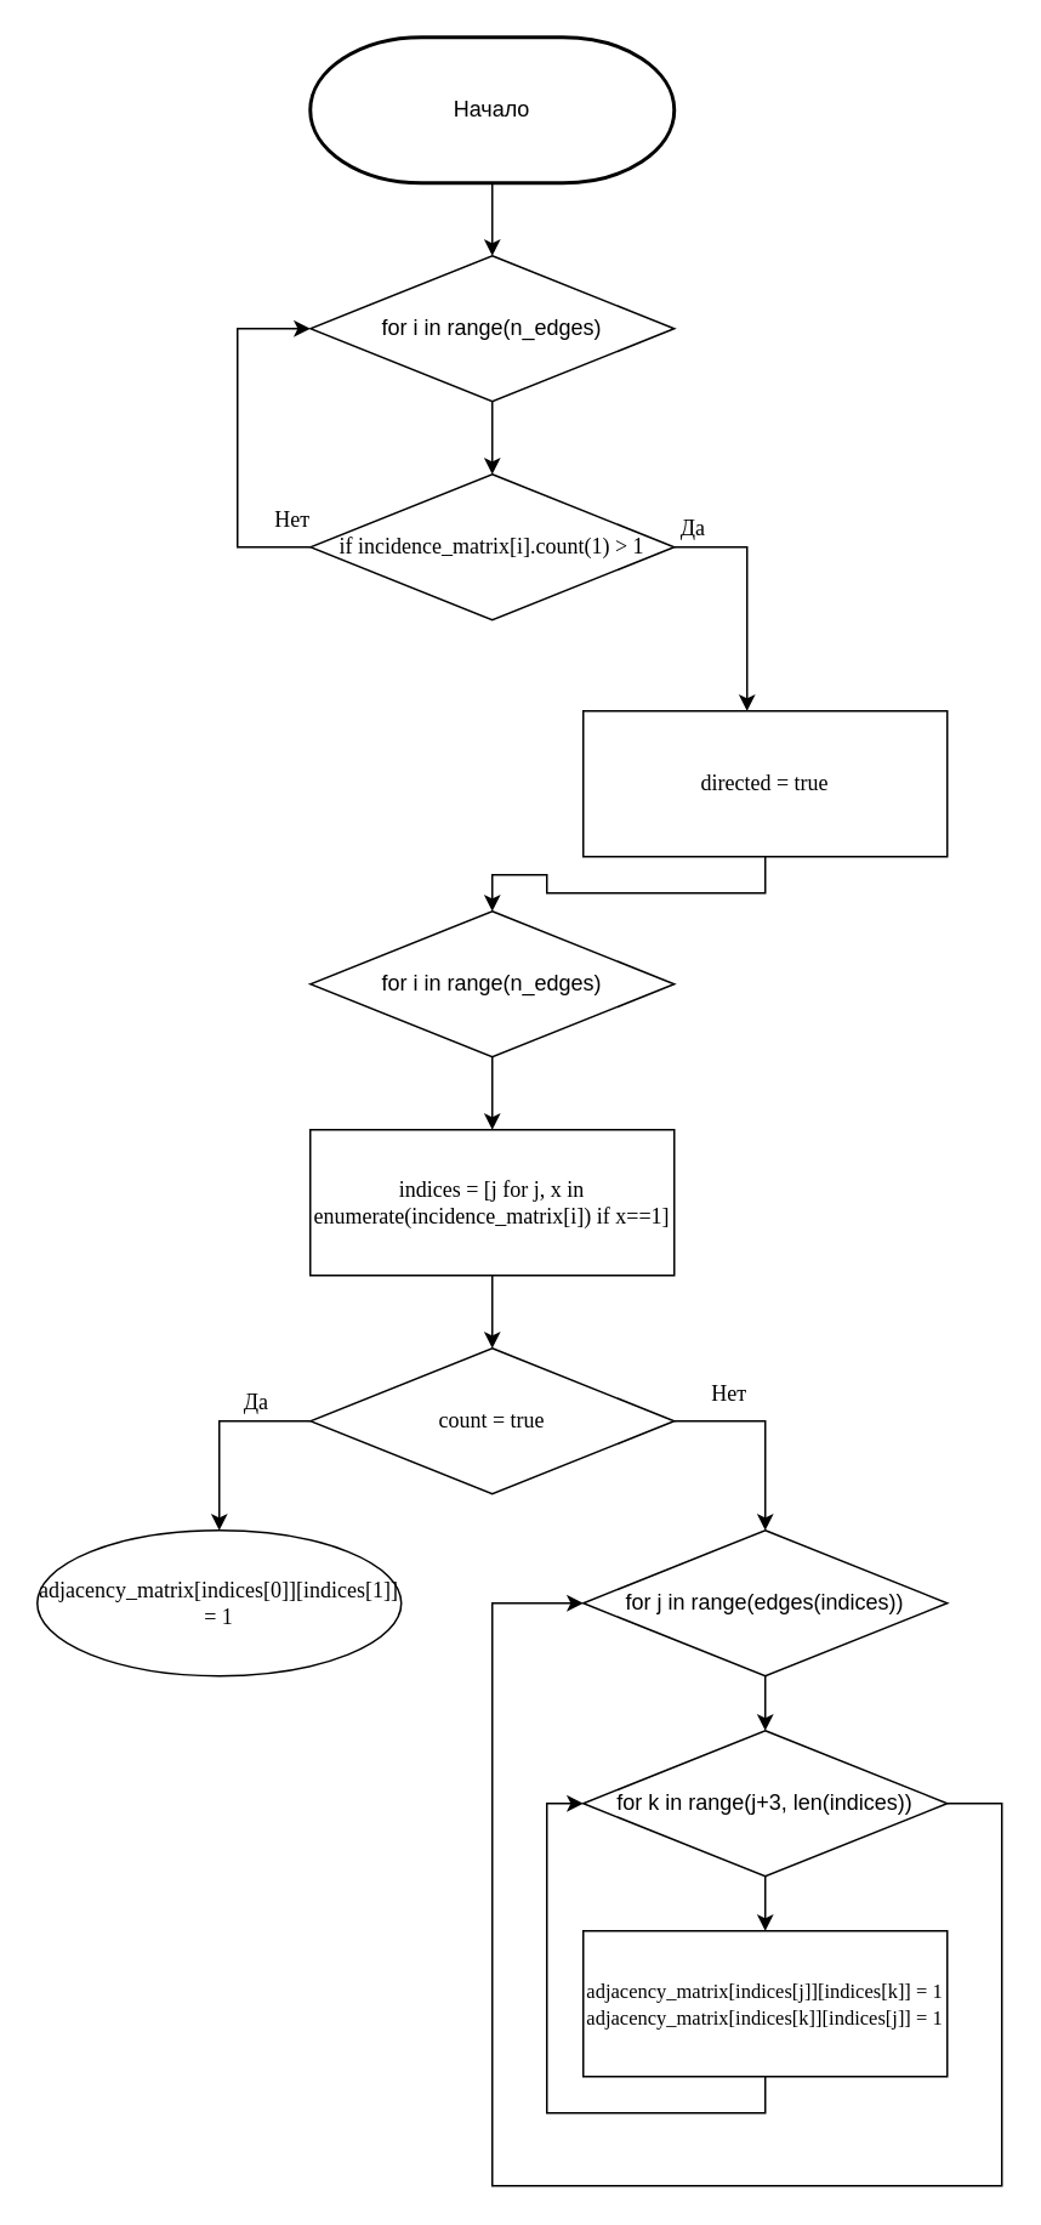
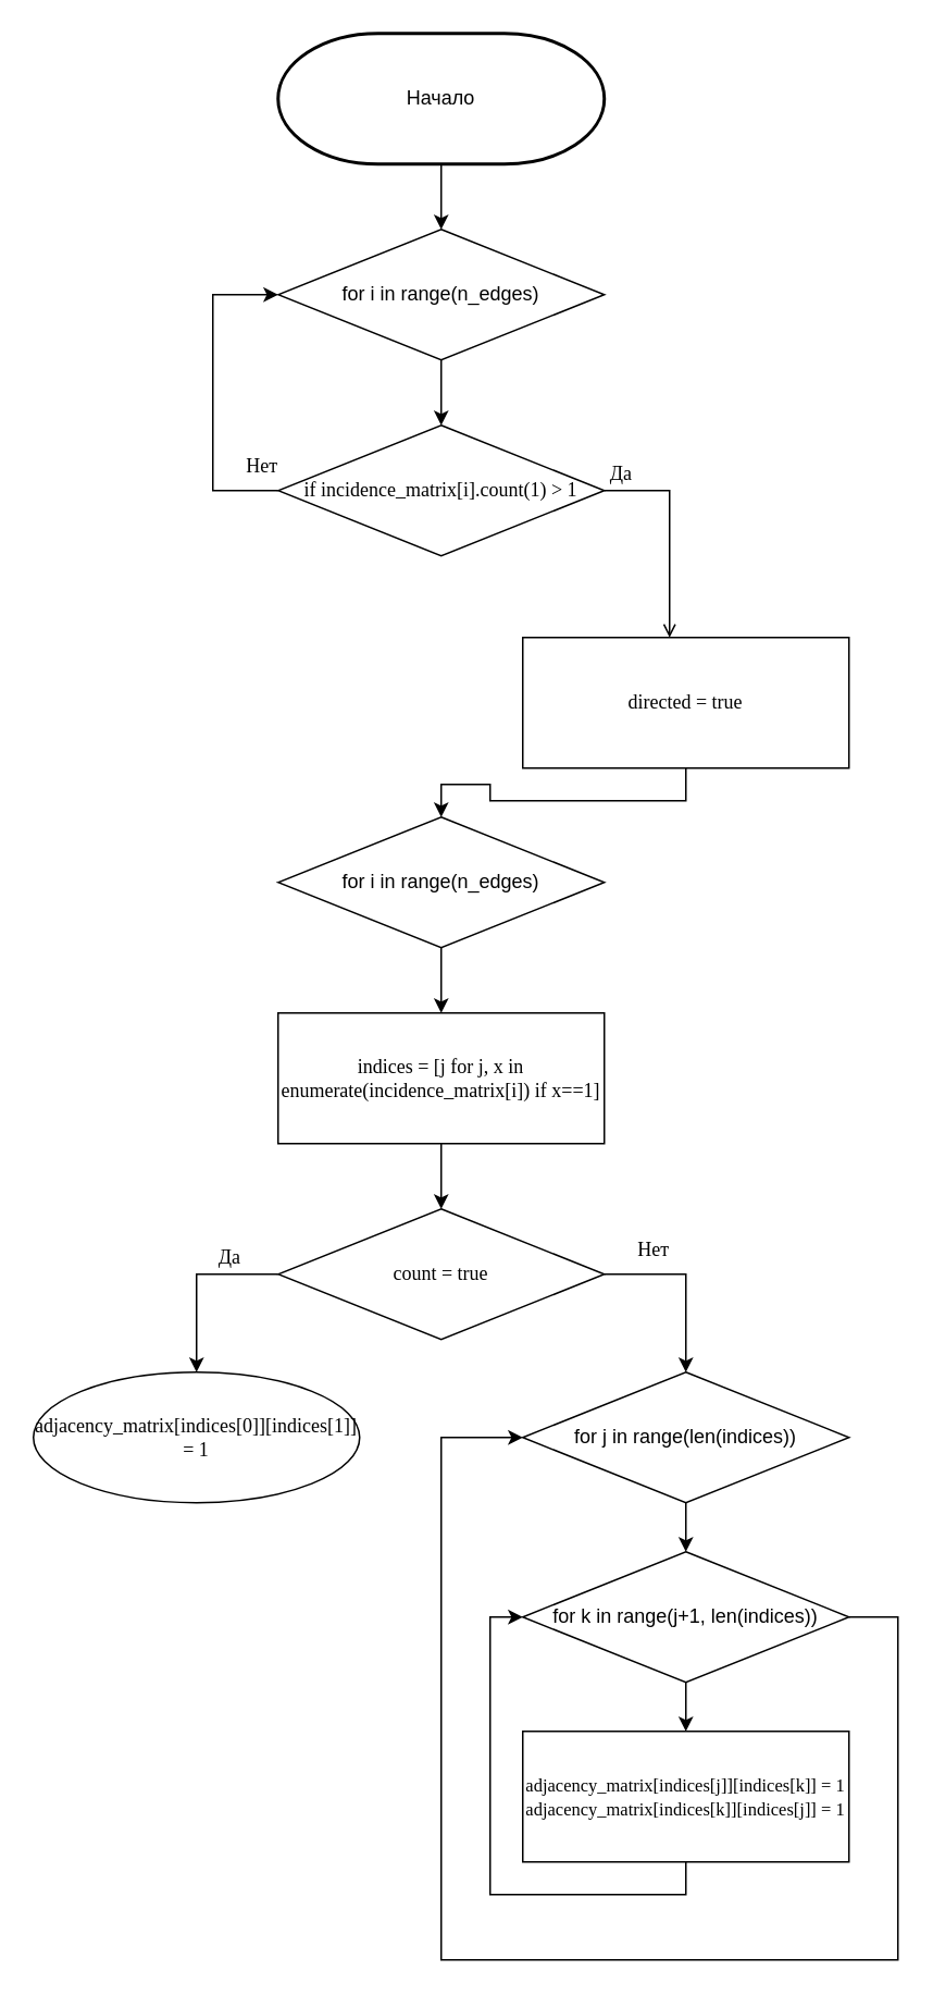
  <mxCell id="0" />
  <mxCell id="1" parent="0" />
  <mxCell id="2" style="edgeStyle=orthogonalEdgeStyle;rounded=0;orthogonalLoop=1;jettySize=auto;html=1;fontFamily=Times New Roman;fontColor=#000000;" edge="1" parent="1" source="3" target="5"><mxGeometry relative="1" as="geometry" /></mxCell>
  <mxCell id="3" value="Начало" style="strokeWidth=2;html=1;shape=mxgraph.flowchart.terminator;whiteSpace=wrap;" vertex="1" parent="1"><mxGeometry x="170" y="20" width="200" height="80" as="geometry" /></mxCell>
  <mxCell id="4" style="edgeStyle=orthogonalEdgeStyle;rounded=0;orthogonalLoop=1;jettySize=auto;html=1;fontFamily=Times New Roman;fontColor=#000000;" edge="1" parent="1" source="5" target="8"><mxGeometry relative="1" as="geometry" /></mxCell>
  <mxCell id="5" value="for i in range(n_edges)" style="rhombus;whiteSpace=wrap;html=1;" vertex="1" parent="1"><mxGeometry x="170" y="140" width="200" height="80" as="geometry" /></mxCell>
- <mxCell id="6" style="edgeStyle=orthogonalEdgeStyle;rounded=0;orthogonalLoop=1;jettySize=auto;html=1;fontFamily=Times New Roman;fontColor=#000000;" edge="1" parent="1" source="8" target="10"><mxGeometry relative="1" as="geometry"><Array as="points"><mxPoint x="410" y="300" /></Array></mxGeometry></mxCell>
+ <mxCell id="6" style="edgeStyle=orthogonalEdgeStyle;rounded=0;orthogonalLoop=1;jettySize=auto;html=1;fontFamily=Times New Roman;fontColor=#000000;endArrow=open;" edge="1" parent="1" source="8" target="10"><mxGeometry relative="1" as="geometry"><Array as="points"><mxPoint x="410" y="300" /></Array></mxGeometry></mxCell>
  <mxCell id="7" style="edgeStyle=orthogonalEdgeStyle;rounded=0;orthogonalLoop=1;jettySize=auto;html=1;entryX=0;entryY=0.5;entryDx=0;entryDy=0;fontFamily=Times New Roman;fontColor=#000000;" edge="1" parent="1" source="8" target="5"><mxGeometry relative="1" as="geometry"><Array as="points"><mxPoint x="130" y="300" /><mxPoint x="130" y="180" /></Array></mxGeometry></mxCell>
  <mxCell id="8" value="if incidence_matrix[i].count(1) &amp;gt; 1" style="rhombus;whiteSpace=wrap;html=1;fontFamily=Times New Roman;fontColor=#000000;" vertex="1" parent="1"><mxGeometry x="170" y="260" width="200" height="80" as="geometry" /></mxCell>
  <mxCell id="9" style="edgeStyle=orthogonalEdgeStyle;rounded=0;orthogonalLoop=1;jettySize=auto;html=1;entryX=0.5;entryY=0;entryDx=0;entryDy=0;fontFamily=Times New Roman;fontColor=#000000;" edge="1" parent="1" source="10" target="14"><mxGeometry relative="1" as="geometry" /></mxCell>
  <mxCell id="10" value="directed = true" style="rounded=0;whiteSpace=wrap;html=1;fontFamily=Times New Roman;fontColor=#000000;" vertex="1" parent="1"><mxGeometry x="320" y="390" width="200" height="80" as="geometry" /></mxCell>
  <mxCell id="11" value="Да" style="text;html=1;align=center;verticalAlign=middle;resizable=0;points=[];autosize=1;strokeColor=none;fillColor=none;fontFamily=Times New Roman;fontColor=#000000;" vertex="1" parent="1"><mxGeometry x="360" y="275" width="40" height="30" as="geometry" /></mxCell>
  <mxCell id="12" value="Нет" style="text;html=1;align=center;verticalAlign=middle;resizable=0;points=[];autosize=1;strokeColor=none;fillColor=none;fontFamily=Times New Roman;fontColor=#000000;" vertex="1" parent="1"><mxGeometry x="140" y="270" width="40" height="30" as="geometry" /></mxCell>
  <mxCell id="13" style="edgeStyle=orthogonalEdgeStyle;rounded=0;orthogonalLoop=1;jettySize=auto;html=1;fontFamily=Times New Roman;fontColor=#000000;" edge="1" parent="1" source="14" target="16"><mxGeometry relative="1" as="geometry" /></mxCell>
  <mxCell id="14" value="for i in range(n_edges)" style="rhombus;whiteSpace=wrap;html=1;" vertex="1" parent="1"><mxGeometry x="170" y="500" width="200" height="80" as="geometry" /></mxCell>
  <mxCell id="15" style="edgeStyle=orthogonalEdgeStyle;rounded=0;orthogonalLoop=1;jettySize=auto;html=1;fontFamily=Times New Roman;fontColor=#000000;" edge="1" parent="1" source="16" target="19"><mxGeometry relative="1" as="geometry" /></mxCell>
  <mxCell id="16" value="indices = [j for j, x in enumerate(incidence_matrix[i]) if x==1]" style="rounded=0;whiteSpace=wrap;html=1;fontFamily=Times New Roman;fontColor=#000000;" vertex="1" parent="1"><mxGeometry x="170" y="620" width="200" height="80" as="geometry" /></mxCell>
  <mxCell id="17" style="edgeStyle=orthogonalEdgeStyle;rounded=0;orthogonalLoop=1;jettySize=auto;html=1;fontFamily=Times New Roman;fontColor=#000000;" edge="1" parent="1" source="19"><mxGeometry relative="1" as="geometry"><mxPoint x="420" y="840" as="targetPoint" /><Array as="points"><mxPoint x="420" y="780" /></Array></mxGeometry></mxCell>
  <mxCell id="18" style="edgeStyle=orthogonalEdgeStyle;rounded=0;orthogonalLoop=1;jettySize=auto;html=1;fontFamily=Times New Roman;fontColor=#000000;" edge="1" parent="1" source="19" target="20"><mxGeometry relative="1" as="geometry"><Array as="points"><mxPoint x="120" y="780" /></Array></mxGeometry></mxCell>
  <mxCell id="19" value="count = true" style="rhombus;whiteSpace=wrap;html=1;fontFamily=Times New Roman;fontColor=#000000;" vertex="1" parent="1"><mxGeometry x="170" y="740" width="200" height="80" as="geometry" /></mxCell>
  <mxCell id="20" value="adjacency_matrix[indices[0]][indices[1]] = 1" style="ellipse;whiteSpace=wrap;html=1;fontFamily=Times New Roman;fontColor=#000000;" vertex="1" parent="1"><mxGeometry x="20" y="840" width="200" height="80" as="geometry" /></mxCell>
  <mxCell id="21" value="Да" style="text;html=1;align=center;verticalAlign=middle;resizable=0;points=[];autosize=1;strokeColor=none;fillColor=none;fontFamily=Times New Roman;fontColor=#000000;" vertex="1" parent="1"><mxGeometry x="120" y="755" width="40" height="30" as="geometry" /></mxCell>
  <mxCell id="22" value="Нет" style="text;html=1;align=center;verticalAlign=middle;resizable=0;points=[];autosize=1;strokeColor=none;fillColor=none;fontFamily=Times New Roman;fontColor=#000000;" vertex="1" parent="1"><mxGeometry x="380" y="750" width="40" height="30" as="geometry" /></mxCell>
  <mxCell id="23" value="" style="edgeStyle=orthogonalEdgeStyle;rounded=0;orthogonalLoop=1;jettySize=auto;html=1;fontFamily=Times New Roman;fontColor=#000000;" edge="1" parent="1" source="24" target="27"><mxGeometry relative="1" as="geometry" /></mxCell>
- <mxCell id="24" value="for j in range(edges(indices))" style="rhombus;whiteSpace=wrap;html=1;" vertex="1" parent="1"><mxGeometry x="320" y="840" width="200" height="80" as="geometry" /></mxCell>
+ <mxCell id="24" value="for j in range(len(indices))" style="rhombus;whiteSpace=wrap;html=1;" vertex="1" parent="1"><mxGeometry x="320" y="840" width="200" height="80" as="geometry" /></mxCell>
  <mxCell id="25" style="edgeStyle=orthogonalEdgeStyle;rounded=0;orthogonalLoop=1;jettySize=auto;html=1;fontFamily=Times New Roman;fontColor=#000000;" edge="1" parent="1" source="27" target="29"><mxGeometry relative="1" as="geometry" /></mxCell>
  <mxCell id="26" style="edgeStyle=orthogonalEdgeStyle;rounded=0;orthogonalLoop=1;jettySize=auto;html=1;entryX=0;entryY=0.5;entryDx=0;entryDy=0;fontFamily=Times New Roman;fontSize=11;fontColor=#000000;" edge="1" parent="1" source="27" target="24"><mxGeometry relative="1" as="geometry"><Array as="points"><mxPoint x="550" y="990" /><mxPoint x="550" y="1200" /><mxPoint x="270" y="1200" /><mxPoint x="270" y="880" /></Array></mxGeometry></mxCell>
- <mxCell id="27" value="for k in range(j+3, len(indices))" style="rhombus;whiteSpace=wrap;html=1;" vertex="1" parent="1"><mxGeometry x="320" y="950" width="200" height="80" as="geometry" /></mxCell>
+ <mxCell id="27" value="for k in range(j+1, len(indices))" style="rhombus;whiteSpace=wrap;html=1;" vertex="1" parent="1"><mxGeometry x="320" y="950" width="200" height="80" as="geometry" /></mxCell>
  <mxCell id="28" style="edgeStyle=orthogonalEdgeStyle;rounded=0;orthogonalLoop=1;jettySize=auto;html=1;entryX=0;entryY=0.5;entryDx=0;entryDy=0;fontFamily=Times New Roman;fontSize=11;fontColor=#000000;" edge="1" parent="1" source="29" target="27"><mxGeometry relative="1" as="geometry"><Array as="points"><mxPoint x="420" y="1160" /><mxPoint x="300" y="1160" /><mxPoint x="300" y="990" /></Array></mxGeometry></mxCell>
  <mxCell id="29" value="&lt;font style=&quot;font-size: 11px;&quot;&gt;adjacency_matrix[indices[j]][indices[k]] = 1 adjacency_matrix[indices[k]][indices[j]] = 1&lt;/font&gt;" style="rounded=0;whiteSpace=wrap;html=1;fontFamily=Times New Roman;fontColor=#000000;" vertex="1" parent="1"><mxGeometry x="320" y="1060" width="200" height="80" as="geometry" /></mxCell>
